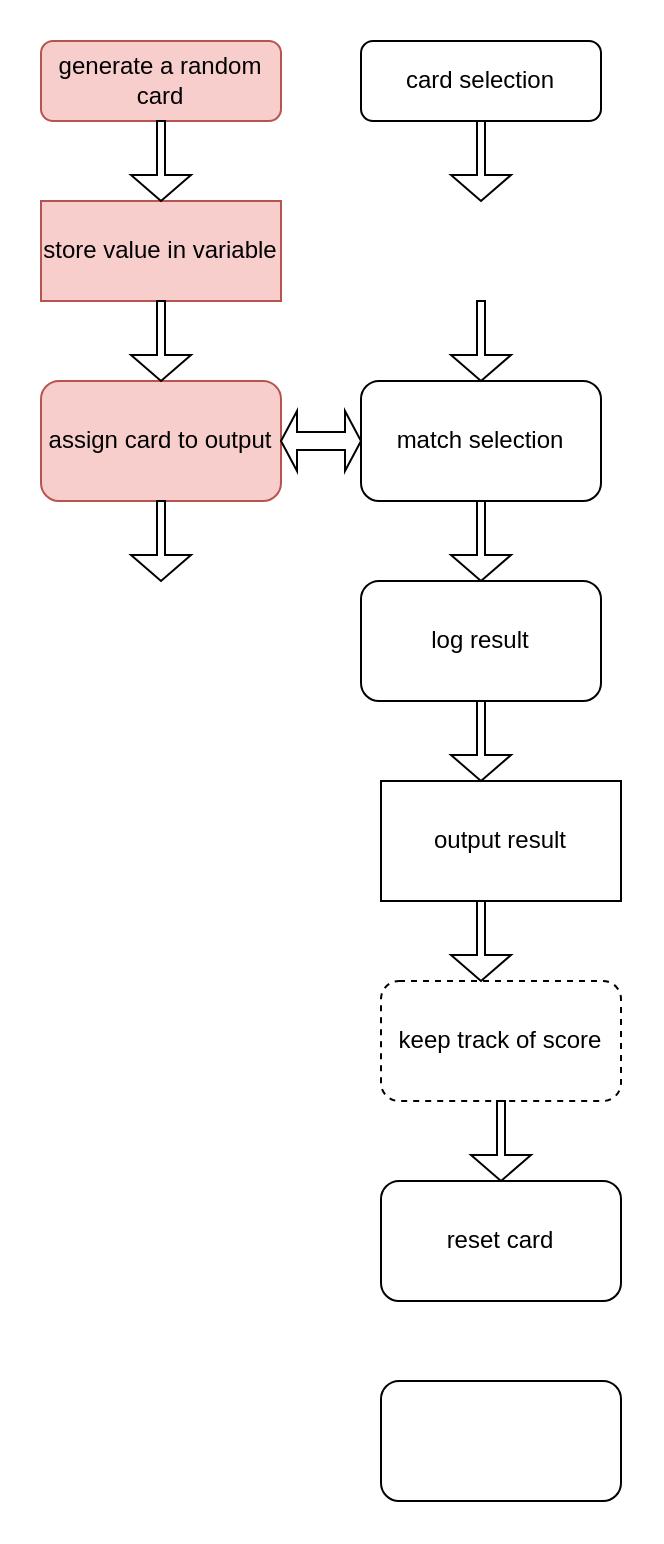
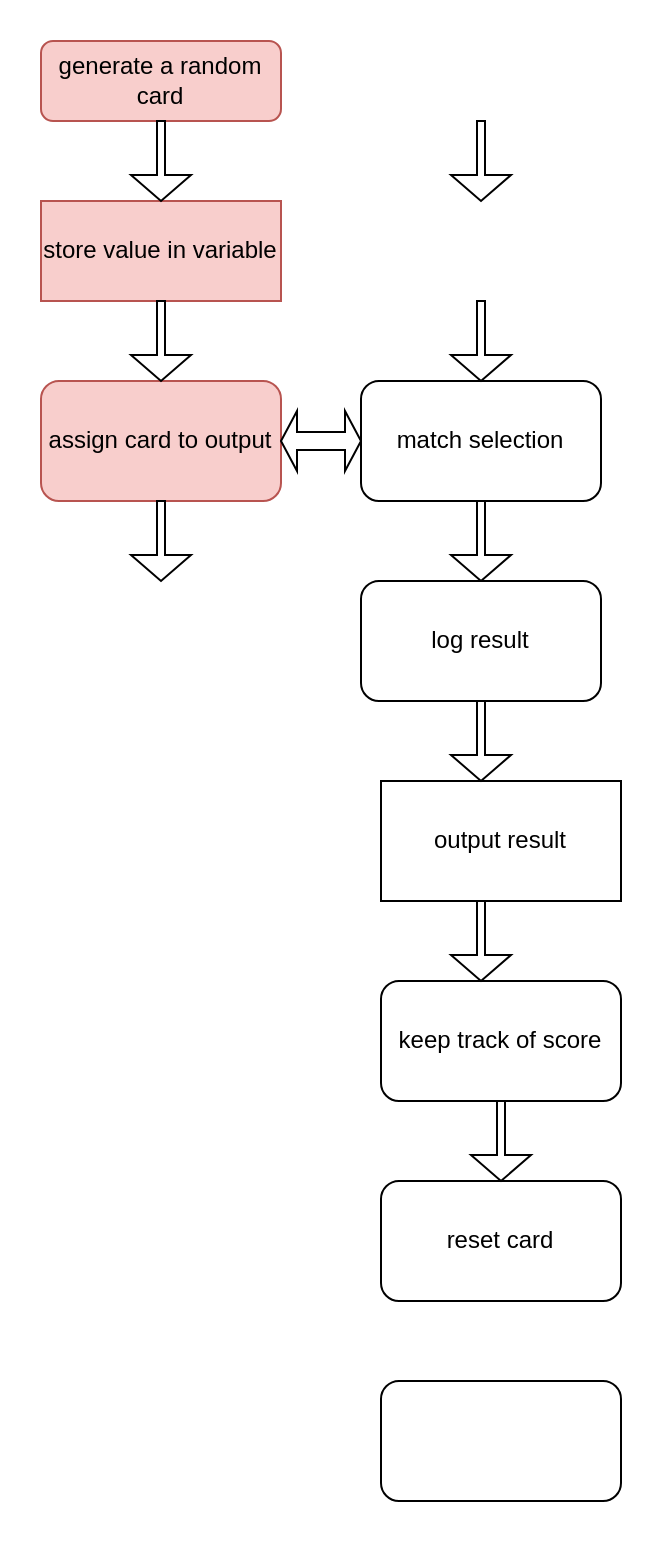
  <mxCell id="0" />
  <mxCell id="1" parent="0" />
  <mxCell id="2" value="generate a random card" style="rounded=1;whiteSpace=wrap;html=1;fontSize=12;glass=0;strokeWidth=1;shadow=0;fillColor=#f8cecc;strokeColor=#b85450;" parent="1" vertex="1"><mxGeometry x="20" y="20" width="120" height="40" as="geometry" /></mxCell>
  <mxCell id="3" value="assign card to output" style="rounded=1;whiteSpace=wrap;html=1;fontSize=12;glass=0;strokeWidth=1;shadow=0;fillColor=#f8cecc;strokeColor=#b85450;" parent="1" vertex="1"><mxGeometry x="20" y="190" width="120" height="60" as="geometry" /></mxCell>
  <mxCell id="4" value="store value in variable" style="whiteSpace=wrap;html=1;fontSize=12;glass=0;strokeWidth=1;shadow=0;fillColor=#f8cecc;strokeColor=#b85450;rounded=0;" parent="1" vertex="1"><mxGeometry x="20" y="100" width="120" height="50" as="geometry" /></mxCell>
  <mxCell id="5" value="" style="shape=singleArrow;direction=south;whiteSpace=wrap;html=1;arrowWidth=0.133;arrowSize=0.325;" parent="1" vertex="1"><mxGeometry x="65" y="150" width="30" height="40" as="geometry" /></mxCell>
  <mxCell id="6" value="" style="shape=singleArrow;direction=south;whiteSpace=wrap;html=1;arrowWidth=0.133;arrowSize=0.325;" parent="1" vertex="1"><mxGeometry x="65" y="60" width="30" height="40" as="geometry" /></mxCell>
- <mxCell id="7" value="card selection" style="rounded=1;whiteSpace=wrap;html=1;fontSize=12;glass=0;strokeWidth=1;shadow=0;" parent="1" vertex="1"><mxGeometry x="180" y="20" width="120" height="40" as="geometry" /></mxCell>
  <mxCell id="8" value="match selection" style="rounded=1;whiteSpace=wrap;html=1;fontSize=12;glass=0;strokeWidth=1;shadow=0;" parent="1" vertex="1"><mxGeometry x="180" y="190" width="120" height="60" as="geometry" /></mxCell>
  <mxCell id="9" value="" style="shape=doubleArrow;whiteSpace=wrap;html=1;" parent="1" vertex="1"><mxGeometry x="140" y="205" width="40" height="30" as="geometry" /></mxCell>
  <mxCell id="10" value="" style="shape=singleArrow;direction=south;whiteSpace=wrap;html=1;arrowWidth=0.133;arrowSize=0.325;" parent="1" vertex="1"><mxGeometry x="225" y="60" width="30" height="40" as="geometry" /></mxCell>
  <mxCell id="11" value="" style="shape=singleArrow;direction=south;whiteSpace=wrap;html=1;arrowWidth=0.133;arrowSize=0.325;" parent="1" vertex="1"><mxGeometry x="225" y="150" width="30" height="40" as="geometry" /></mxCell>
  <mxCell id="12" value="" style="shape=singleArrow;direction=south;whiteSpace=wrap;html=1;arrowWidth=0.133;arrowSize=0.325;" parent="1" vertex="1"><mxGeometry x="65" y="250" width="30" height="40" as="geometry" /></mxCell>
  <mxCell id="13" value="" style="shape=singleArrow;direction=south;whiteSpace=wrap;html=1;arrowWidth=0.133;arrowSize=0.325;" vertex="1" parent="1"><mxGeometry x="225" y="250" width="30" height="40" as="geometry" /></mxCell>
  <mxCell id="14" value="log result" style="rounded=1;whiteSpace=wrap;html=1;fontSize=12;glass=0;strokeWidth=1;shadow=0;" vertex="1" parent="1"><mxGeometry x="180" y="290" width="120" height="60" as="geometry" /></mxCell>
  <mxCell id="15" value="output result" style="whiteSpace=wrap;html=1;fontSize=12;glass=0;strokeWidth=1;shadow=0;rounded=0;" vertex="1" parent="1"><mxGeometry x="190" y="390" width="120" height="60" as="geometry" /></mxCell>
  <mxCell id="16" value="reset card" style="rounded=1;whiteSpace=wrap;html=1;fontSize=12;glass=0;strokeWidth=1;shadow=0;" vertex="1" parent="1"><mxGeometry x="190" y="590" width="120" height="60" as="geometry" /></mxCell>
  <mxCell id="17" value="&lt;br&gt;" style="rounded=1;whiteSpace=wrap;html=1;fontSize=12;glass=0;strokeWidth=1;shadow=0;" vertex="1" parent="1"><mxGeometry x="190" y="690" width="120" height="60" as="geometry" /></mxCell>
- <mxCell id="18" value="keep track of score" style="rounded=1;whiteSpace=wrap;html=1;fontSize=12;glass=0;strokeWidth=1;shadow=0;dashed=1;" vertex="1" parent="1"><mxGeometry x="190" y="490" width="120" height="60" as="geometry" /></mxCell>
+ <mxCell id="18" value="keep track of score" style="rounded=1;whiteSpace=wrap;html=1;fontSize=12;glass=0;strokeWidth=1;shadow=0;" vertex="1" parent="1"><mxGeometry x="190" y="490" width="120" height="60" as="geometry" /></mxCell>
  <mxCell id="19" value="" style="shape=singleArrow;direction=south;whiteSpace=wrap;html=1;arrowWidth=0.133;arrowSize=0.325;" vertex="1" parent="1"><mxGeometry x="225" y="350" width="30" height="40" as="geometry" /></mxCell>
  <mxCell id="20" value="" style="shape=singleArrow;direction=south;whiteSpace=wrap;html=1;arrowWidth=0.133;arrowSize=0.325;" vertex="1" parent="1"><mxGeometry x="225" y="450" width="30" height="40" as="geometry" /></mxCell>
  <mxCell id="21" value="" style="shape=singleArrow;direction=south;whiteSpace=wrap;html=1;arrowWidth=0.133;arrowSize=0.325;" vertex="1" parent="1"><mxGeometry x="235" y="550" width="30" height="40" as="geometry" /></mxCell>
